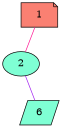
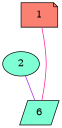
  graph {
    node [fillcolor=aquamarine style=filled]
    1 [fillcolor=salmon shape=note]
    2 [shape=ellipse]
    n3 [label=6 shape=parallelogram]
-   1 -- 2 [color=deeppink]
+   1 -- n3 [color=deeppink]
    2 -- n3 [color=purple]
  }
